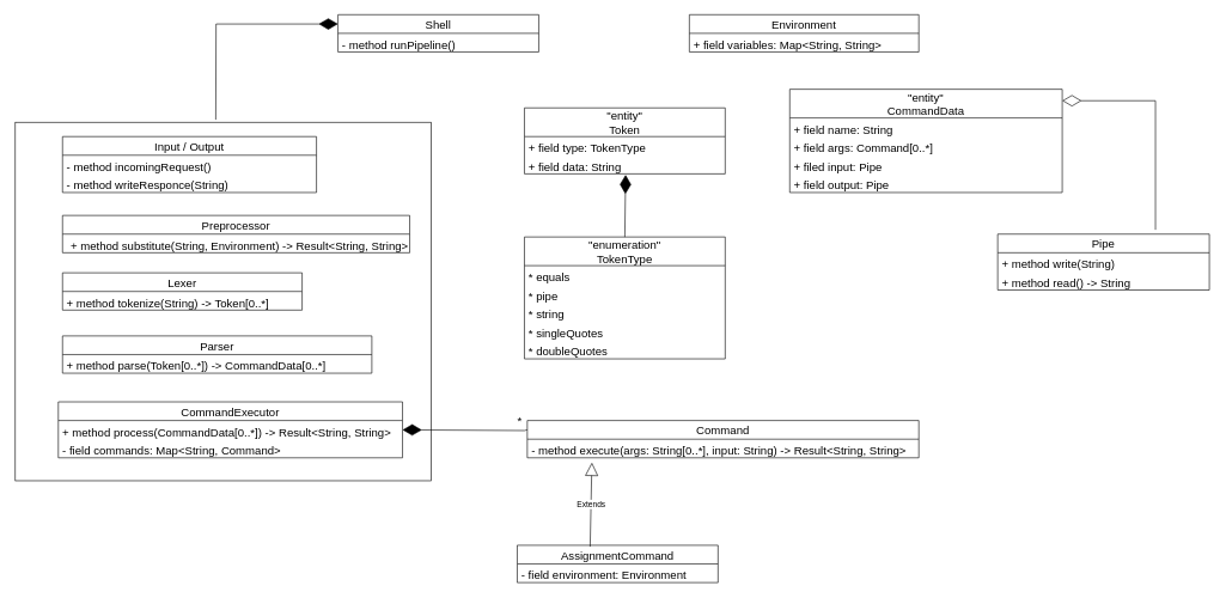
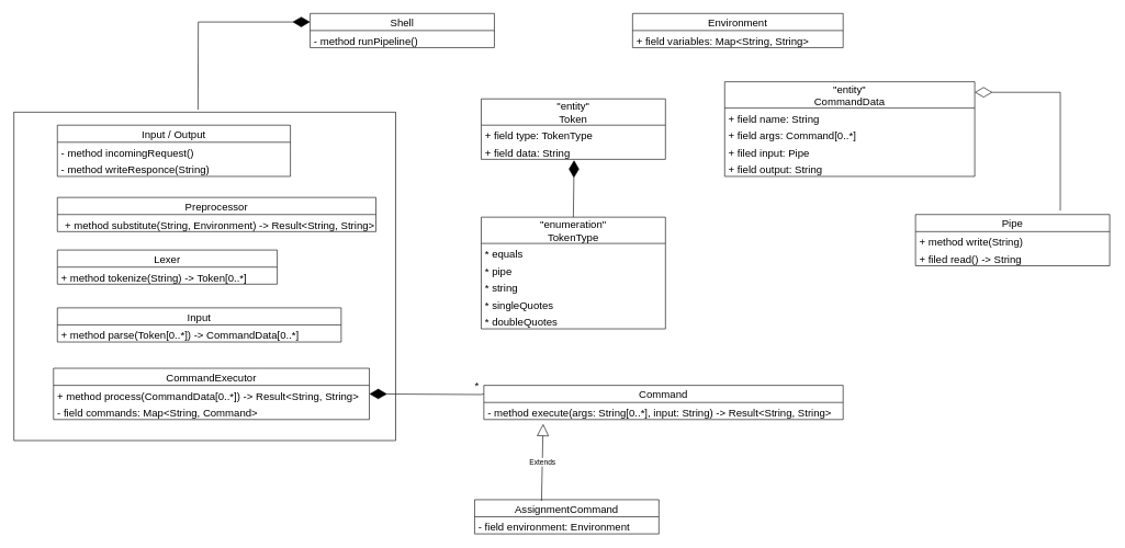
  <mxCell id="0" />
  <mxCell id="1" parent="0" />
  <mxCell id="2" value="&quot;entity&quot; &#10;Token" style="swimlane;fontStyle=0;childLayout=stackLayout;horizontal=1;startSize=40;fillColor=none;horizontalStack=0;resizeParent=1;resizeParentMax=0;resizeLast=0;collapsible=1;marginBottom=0;fontSize=16;" parent="1" vertex="1"><mxGeometry x="730" y="150" width="280" height="92" as="geometry" /></mxCell>
  <mxCell id="3" value="+ field type: TokenType" style="text;strokeColor=none;fillColor=none;align=left;verticalAlign=top;spacingLeft=4;spacingRight=4;overflow=hidden;rotatable=0;points=[[0,0.5],[1,0.5]];portConstraint=eastwest;fontSize=16;" parent="2" vertex="1"><mxGeometry y="40" width="280" height="26" as="geometry" /></mxCell>
  <mxCell id="4" value="+ field data: String" style="text;strokeColor=none;fillColor=none;align=left;verticalAlign=top;spacingLeft=4;spacingRight=4;overflow=hidden;rotatable=0;points=[[0,0.5],[1,0.5]];portConstraint=eastwest;fontSize=16;" parent="2" vertex="1"><mxGeometry y="66" width="280" height="26" as="geometry" /></mxCell>
  <mxCell id="5" value="&quot;enumeration&quot; &#10;TokenType" style="swimlane;fontStyle=0;childLayout=stackLayout;horizontal=1;startSize=40;fillColor=none;horizontalStack=0;resizeParent=1;resizeParentMax=0;resizeLast=0;collapsible=1;marginBottom=0;fontSize=16;" parent="1" vertex="1"><mxGeometry x="730" y="330" width="280" height="170" as="geometry" /></mxCell>
  <mxCell id="6" value="* equals" style="text;strokeColor=none;fillColor=none;align=left;verticalAlign=top;spacingLeft=4;spacingRight=4;overflow=hidden;rotatable=0;points=[[0,0.5],[1,0.5]];portConstraint=eastwest;fontSize=16;" parent="5" vertex="1"><mxGeometry y="40" width="280" height="26" as="geometry" /></mxCell>
  <mxCell id="7" value="* pipe" style="text;strokeColor=none;fillColor=none;align=left;verticalAlign=top;spacingLeft=4;spacingRight=4;overflow=hidden;rotatable=0;points=[[0,0.5],[1,0.5]];portConstraint=eastwest;fontSize=16;" parent="5" vertex="1"><mxGeometry y="66" width="280" height="26" as="geometry" /></mxCell>
  <mxCell id="8" value="* string" style="text;strokeColor=none;fillColor=none;align=left;verticalAlign=top;spacingLeft=4;spacingRight=4;overflow=hidden;rotatable=0;points=[[0,0.5],[1,0.5]];portConstraint=eastwest;fontSize=16;" parent="5" vertex="1"><mxGeometry y="92" width="280" height="26" as="geometry" /></mxCell>
  <mxCell id="9" value="* singleQuotes" style="text;strokeColor=none;fillColor=none;align=left;verticalAlign=top;spacingLeft=4;spacingRight=4;overflow=hidden;rotatable=0;points=[[0,0.5],[1,0.5]];portConstraint=eastwest;fontSize=16;" parent="5" vertex="1"><mxGeometry y="118" width="280" height="26" as="geometry" /></mxCell>
  <mxCell id="10" value="* doubleQuotes" style="text;strokeColor=none;fillColor=none;align=left;verticalAlign=top;spacingLeft=4;spacingRight=4;overflow=hidden;rotatable=0;points=[[0,0.5],[1,0.5]];portConstraint=eastwest;fontSize=16;" parent="5" vertex="1"><mxGeometry y="144" width="280" height="26" as="geometry" /></mxCell>
  <mxCell id="11" value="&quot;entity&quot;&#10;CommandData" style="swimlane;fontStyle=0;childLayout=stackLayout;horizontal=1;startSize=40;fillColor=none;horizontalStack=0;resizeParent=1;resizeParentMax=0;resizeLast=0;collapsible=1;marginBottom=0;fontSize=16;" parent="1" vertex="1"><mxGeometry x="1100" y="124" width="380" height="144" as="geometry" /></mxCell>
  <mxCell id="12" value="+ field name: String" style="text;strokeColor=none;fillColor=none;align=left;verticalAlign=top;spacingLeft=4;spacingRight=4;overflow=hidden;rotatable=0;points=[[0,0.5],[1,0.5]];portConstraint=eastwest;fontSize=16;" parent="11" vertex="1"><mxGeometry y="40" width="380" height="26" as="geometry" /></mxCell>
  <mxCell id="13" value="+ field args: Command[0..*]" style="text;strokeColor=none;fillColor=none;align=left;verticalAlign=top;spacingLeft=4;spacingRight=4;overflow=hidden;rotatable=0;points=[[0,0.5],[1,0.5]];portConstraint=eastwest;fontSize=16;" parent="11" vertex="1"><mxGeometry y="66" width="380" height="26" as="geometry" /></mxCell>
  <mxCell id="14" value="+ filed input: Pipe" style="text;strokeColor=none;fillColor=none;align=left;verticalAlign=top;spacingLeft=4;spacingRight=4;overflow=hidden;rotatable=0;points=[[0,0.5],[1,0.5]];portConstraint=eastwest;fontSize=16;" parent="11" vertex="1"><mxGeometry y="92" width="380" height="26" as="geometry" /></mxCell>
- <mxCell id="15" value="+ field output: Pipe" style="text;strokeColor=none;fillColor=none;align=left;verticalAlign=top;spacingLeft=4;spacingRight=4;overflow=hidden;rotatable=0;points=[[0,0.5],[1,0.5]];portConstraint=eastwest;fontSize=16;" parent="11" vertex="1"><mxGeometry y="118" width="380" height="26" as="geometry" /></mxCell>
+ <mxCell id="15" value="+ field output: String" style="text;strokeColor=none;fillColor=none;align=left;verticalAlign=top;spacingLeft=4;spacingRight=4;overflow=hidden;rotatable=0;points=[[0,0.5],[1,0.5]];portConstraint=eastwest;fontSize=16;" parent="11" vertex="1"><mxGeometry y="118" width="380" height="26" as="geometry" /></mxCell>
  <mxCell id="16" value="Command" style="swimlane;fontStyle=0;childLayout=stackLayout;horizontal=1;startSize=26;fillColor=none;horizontalStack=0;resizeParent=1;resizeParentMax=0;resizeLast=0;collapsible=1;marginBottom=0;fontSize=16;" parent="1" vertex="1"><mxGeometry x="734" y="586" width="546" height="52" as="geometry" /></mxCell>
  <mxCell id="17" value="- method execute(args: String[0..*], input: String) -&gt; Result&lt;String, String&gt;" style="text;strokeColor=none;fillColor=none;align=left;verticalAlign=top;spacingLeft=4;spacingRight=4;overflow=hidden;rotatable=0;points=[[0,0.5],[1,0.5]];portConstraint=eastwest;fontSize=16;fontStyle=0" parent="16" vertex="1"><mxGeometry y="26" width="546" height="26" as="geometry" /></mxCell>
  <mxCell id="18" value="Shell" style="swimlane;fontStyle=0;childLayout=stackLayout;horizontal=1;startSize=26;fillColor=none;horizontalStack=0;resizeParent=1;resizeParentMax=0;resizeLast=0;collapsible=1;marginBottom=0;fontSize=16;" parent="1" vertex="1"><mxGeometry x="470" y="20" width="280" height="52" as="geometry" /></mxCell>
  <mxCell id="19" value="- method runPipeline()" style="text;strokeColor=none;fillColor=none;align=left;verticalAlign=top;spacingLeft=4;spacingRight=4;overflow=hidden;rotatable=0;points=[[0,0.5],[1,0.5]];portConstraint=eastwest;fontSize=16;" parent="18" vertex="1"><mxGeometry y="26" width="280" height="26" as="geometry" /></mxCell>
  <mxCell id="20" value="Environment" style="swimlane;fontStyle=0;childLayout=stackLayout;horizontal=1;startSize=26;fillColor=none;horizontalStack=0;resizeParent=1;resizeParentMax=0;resizeLast=0;collapsible=1;marginBottom=0;fontSize=16;" parent="1" vertex="1"><mxGeometry x="960" y="20" width="320" height="52" as="geometry" /></mxCell>
  <mxCell id="21" value="+ field variables: Map&lt;String, String&gt;" style="text;strokeColor=none;fillColor=none;align=left;verticalAlign=top;spacingLeft=4;spacingRight=4;overflow=hidden;rotatable=0;points=[[0,0.5],[1,0.5]];portConstraint=eastwest;fontSize=16;" parent="20" vertex="1"><mxGeometry y="26" width="320" height="26" as="geometry" /></mxCell>
  <mxCell id="22" value="AssignmentCommand" style="swimlane;fontStyle=0;childLayout=stackLayout;horizontal=1;startSize=26;fillColor=none;horizontalStack=0;resizeParent=1;resizeParentMax=0;resizeLast=0;collapsible=1;marginBottom=0;fontSize=16;" parent="1" vertex="1"><mxGeometry x="720" y="760" width="280" height="52" as="geometry" /></mxCell>
  <mxCell id="23" value="- field environment: Environment" style="text;strokeColor=none;fillColor=none;align=left;verticalAlign=top;spacingLeft=4;spacingRight=4;overflow=hidden;rotatable=0;points=[[0,0.5],[1,0.5]];portConstraint=eastwest;fontSize=16;" parent="22" vertex="1"><mxGeometry y="26" width="280" height="26" as="geometry" /></mxCell>
  <mxCell id="24" value="" style="endArrow=diamondThin;endFill=1;endSize=24;html=1;rounded=0;entryX=0;entryY=0.25;entryDx=0;entryDy=0;exitX=0.482;exitY=-0.007;exitDx=0;exitDy=0;exitPerimeter=0;" parent="1" source="25" target="18" edge="1"><mxGeometry width="160" relative="1" as="geometry"><mxPoint x="810" y="420" as="sourcePoint" /><mxPoint x="970" y="420" as="targetPoint" /><Array as="points"><mxPoint x="300" y="33" /></Array></mxGeometry></mxCell>
  <mxCell id="25" value="" style="html=1;" parent="1" vertex="1"><mxGeometry x="20" y="170" width="580" height="500" as="geometry" /></mxCell>
  <mxCell id="26" value="&#10;Input / Output&#10;" style="swimlane;fontStyle=0;childLayout=stackLayout;horizontal=1;startSize=26;fillColor=none;horizontalStack=0;resizeParent=1;resizeParentMax=0;resizeLast=0;collapsible=1;marginBottom=0;fontSize=16;" parent="1" vertex="1"><mxGeometry x="85.84" y="190" width="354.16" height="78" as="geometry" /></mxCell>
  <mxCell id="27" value="- method incomingRequest()" style="text;strokeColor=none;fillColor=none;align=left;verticalAlign=top;spacingLeft=4;spacingRight=4;overflow=hidden;rotatable=0;points=[[0,0.5],[1,0.5]];portConstraint=eastwest;fontSize=16;" parent="26" vertex="1"><mxGeometry y="26" width="354.16" height="26" as="geometry" /></mxCell>
  <mxCell id="28" value="- method writeResponce(String)" style="text;strokeColor=none;fillColor=none;align=left;verticalAlign=top;spacingLeft=4;spacingRight=4;overflow=hidden;rotatable=0;points=[[0,0.5],[1,0.5]];portConstraint=eastwest;fontSize=16;" parent="26" vertex="1"><mxGeometry y="52" width="354.16" height="26" as="geometry" /></mxCell>
  <mxCell id="29" value="Lexer" style="swimlane;fontStyle=0;childLayout=stackLayout;horizontal=1;startSize=26;fillColor=none;horizontalStack=0;resizeParent=1;resizeParentMax=0;resizeLast=0;collapsible=1;marginBottom=0;fontSize=16;" parent="1" vertex="1"><mxGeometry x="85.84" y="380" width="334.16" height="52" as="geometry" /></mxCell>
  <mxCell id="30" value="+ method tokenize(String) -&gt; Token[0..*]" style="text;strokeColor=none;fillColor=none;align=left;verticalAlign=top;spacingLeft=4;spacingRight=4;overflow=hidden;rotatable=0;points=[[0,0.5],[1,0.5]];portConstraint=eastwest;fontSize=16;" parent="29" vertex="1"><mxGeometry y="26" width="334.16" height="26" as="geometry" /></mxCell>
- <mxCell id="31" value="Parser" style="swimlane;fontStyle=0;childLayout=stackLayout;horizontal=1;startSize=26;fillColor=none;horizontalStack=0;resizeParent=1;resizeParentMax=0;resizeLast=0;collapsible=1;marginBottom=0;fontSize=16;" parent="1" vertex="1"><mxGeometry x="85.838" y="468" width="431.351" height="52" as="geometry" /></mxCell>
+ <mxCell id="31" value="Input" style="swimlane;fontStyle=0;childLayout=stackLayout;horizontal=1;startSize=26;fillColor=none;horizontalStack=0;resizeParent=1;resizeParentMax=0;resizeLast=0;collapsible=1;marginBottom=0;fontSize=16;" parent="1" vertex="1"><mxGeometry x="85.838" y="468" width="431.351" height="52" as="geometry" /></mxCell>
  <mxCell id="32" value="+ method parse(Token[0..*]) -&gt; CommandData[0..*]" style="text;strokeColor=none;fillColor=none;align=left;verticalAlign=top;spacingLeft=4;spacingRight=4;overflow=hidden;rotatable=0;points=[[0,0.5],[1,0.5]];portConstraint=eastwest;fontSize=16;" parent="31" vertex="1"><mxGeometry y="26" width="431.351" height="26" as="geometry" /></mxCell>
  <mxCell id="33" value="CommandExecutor" style="swimlane;fontStyle=0;childLayout=stackLayout;horizontal=1;startSize=26;fillColor=none;horizontalStack=0;resizeParent=1;resizeParentMax=0;resizeLast=0;collapsible=1;marginBottom=0;fontSize=16;" parent="1" vertex="1"><mxGeometry x="80" y="560" width="480" height="78" as="geometry" /></mxCell>
  <mxCell id="34" value="+ method process(CommandData[0..*]) -&gt; Result&lt;String, String&gt;" style="text;strokeColor=none;fillColor=none;align=left;verticalAlign=top;spacingLeft=4;spacingRight=4;overflow=hidden;rotatable=0;points=[[0,0.5],[1,0.5]];portConstraint=eastwest;fontSize=16;" parent="33" vertex="1"><mxGeometry y="26" width="480" height="26" as="geometry" /></mxCell>
  <mxCell id="35" value="- field commands: Map&lt;String, Command&gt;" style="text;strokeColor=none;fillColor=none;align=left;verticalAlign=top;spacingLeft=4;spacingRight=4;overflow=hidden;rotatable=0;points=[[0,0.5],[1,0.5]];portConstraint=eastwest;fontSize=16;fontStyle=0" parent="33" vertex="1"><mxGeometry y="52" width="480" height="26" as="geometry" /></mxCell>
  <mxCell id="36" value="Preprocessor" style="swimlane;fontStyle=0;childLayout=stackLayout;horizontal=1;startSize=26;fillColor=none;horizontalStack=0;resizeParent=1;resizeParentMax=0;resizeLast=0;collapsible=1;marginBottom=0;fontSize=16;" parent="1" vertex="1"><mxGeometry x="85.84" y="300" width="484.16" height="52" as="geometry" /></mxCell>
  <mxCell id="37" value="+ method substitute(String, Environment) -&gt; Result&lt;String, String&gt;" style="text;strokeColor=none;fillColor=none;align=left;verticalAlign=top;spacingLeft=4;spacingRight=4;overflow=hidden;rotatable=0;points=[[0,0.5],[1,0.5]];portConstraint=eastwest;fontSize=16;" parent="1" vertex="1"><mxGeometry x="91.514" y="326" width="533.514" height="34" as="geometry" /></mxCell>
  <mxCell id="38" value="Pipe" style="swimlane;fontStyle=0;childLayout=stackLayout;horizontal=1;startSize=26;fillColor=none;horizontalStack=0;resizeParent=1;resizeParentMax=0;resizeLast=0;collapsible=1;marginBottom=0;fontSize=16;" parent="1" vertex="1"><mxGeometry x="1389.998" y="326" width="295.135" height="78" as="geometry" /></mxCell>
  <mxCell id="39" value="+ method write(String)" style="text;strokeColor=none;fillColor=none;align=left;verticalAlign=top;spacingLeft=4;spacingRight=4;overflow=hidden;rotatable=0;points=[[0,0.5],[1,0.5]];portConstraint=eastwest;fontSize=16;" parent="38" vertex="1"><mxGeometry y="26" width="295.135" height="26" as="geometry" /></mxCell>
- <mxCell id="40" value="+ method read() -&gt; String" style="text;strokeColor=none;fillColor=none;align=left;verticalAlign=top;spacingLeft=4;spacingRight=4;overflow=hidden;rotatable=0;points=[[0,0.5],[1,0.5]];portConstraint=eastwest;fontSize=16;" parent="38" vertex="1"><mxGeometry y="52" width="295.135" height="26" as="geometry" /></mxCell>
+ <mxCell id="40" value="+ filed read() -&gt; String" style="text;strokeColor=none;fillColor=none;align=left;verticalAlign=top;spacingLeft=4;spacingRight=4;overflow=hidden;rotatable=0;points=[[0,0.5],[1,0.5]];portConstraint=eastwest;fontSize=16;" parent="38" vertex="1"><mxGeometry y="52" width="295.135" height="26" as="geometry" /></mxCell>
  <mxCell id="41" value="" style="endArrow=diamondThin;endFill=1;endSize=24;html=1;rounded=0;entryX=0.504;entryY=1.051;entryDx=0;entryDy=0;entryPerimeter=0;exitX=0.5;exitY=0;exitDx=0;exitDy=0;" parent="1" source="5" target="4" edge="1"><mxGeometry width="160" relative="1" as="geometry"><mxPoint x="750" y="290" as="sourcePoint" /><mxPoint x="910" y="290" as="targetPoint" /></mxGeometry></mxCell>
  <mxCell id="42" value="Extends" style="endArrow=block;endSize=16;endFill=0;html=1;rounded=0;entryX=0.165;entryY=1.256;entryDx=0;entryDy=0;entryPerimeter=0;exitX=0.363;exitY=0.038;exitDx=0;exitDy=0;exitPerimeter=0;" parent="1" source="22" target="17" edge="1"><mxGeometry width="160" relative="1" as="geometry"><mxPoint x="660" y="692" as="sourcePoint" /><mxPoint x="820" y="692" as="targetPoint" /></mxGeometry></mxCell>
  <mxCell id="43" value="" style="endArrow=diamondThin;endFill=0;endSize=24;html=1;rounded=0;" parent="1" edge="1"><mxGeometry width="160" relative="1" as="geometry"><mxPoint x="1610" y="320" as="sourcePoint" /><mxPoint x="1480" y="140" as="targetPoint" /><Array as="points"><mxPoint x="1610" y="140" /></Array></mxGeometry></mxCell>
  <mxCell id="44" value="" style="endArrow=diamondThin;endFill=1;endSize=24;html=1;rounded=0;entryX=1;entryY=0.5;entryDx=0;entryDy=0;exitX=0;exitY=0.25;exitDx=0;exitDy=0;" parent="1" source="16" target="34" edge="1"><mxGeometry width="160" relative="1" as="geometry"><mxPoint x="740" y="660" as="sourcePoint" /><mxPoint x="900" y="660" as="targetPoint" /><Array as="points"><mxPoint x="730" y="600" /></Array></mxGeometry></mxCell>
  <mxCell id="45" value="&lt;font style=&quot;font-size: 16px;&quot;&gt;*&lt;/font&gt;" style="edgeLabel;html=1;align=center;verticalAlign=middle;resizable=0;points=[];" parent="44" vertex="1" connectable="0"><mxGeometry x="-0.583" y="3" relative="1" as="geometry"><mxPoint x="24" y="-17" as="offset" /></mxGeometry></mxCell>
